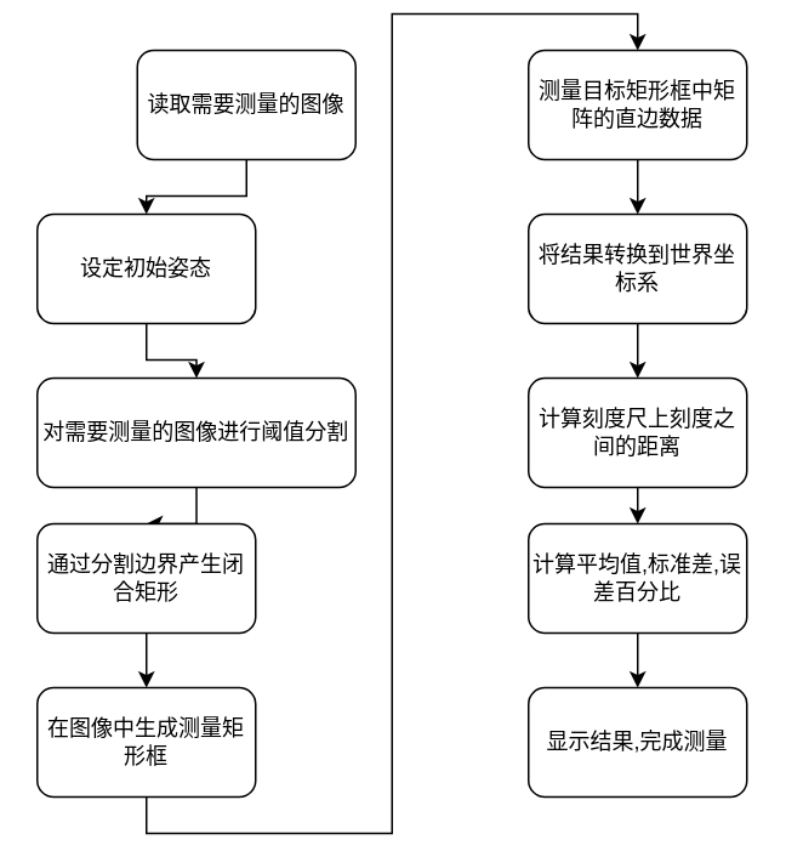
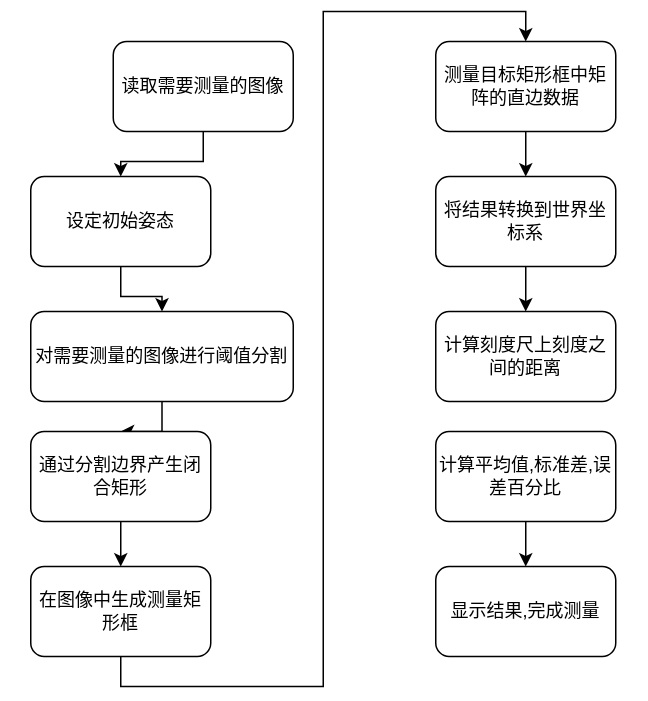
  <mxCell id="0" />
  <mxCell id="1" parent="0" />
  <mxCell id="2" style="edgeStyle=orthogonalEdgeStyle;rounded=0;orthogonalLoop=1;jettySize=auto;html=1;exitX=0.5;exitY=1;exitDx=0;exitDy=0;" edge="1" parent="1" source="3" target="5"><mxGeometry relative="1" as="geometry" /></mxCell>
  <mxCell id="3" value="读取需要测量的图像" style="rounded=1;whiteSpace=wrap;html=1;" vertex="1" parent="1"><mxGeometry x="75" y="20" width="120" height="60" as="geometry" /></mxCell>
  <mxCell id="4" style="edgeStyle=orthogonalEdgeStyle;rounded=0;orthogonalLoop=1;jettySize=auto;html=1;exitX=0.5;exitY=1;exitDx=0;exitDy=0;entryX=0.5;entryY=0;entryDx=0;entryDy=0;" edge="1" parent="1" source="5" target="13"><mxGeometry relative="1" as="geometry" /></mxCell>
  <mxCell id="5" value="设定初始姿态" style="rounded=1;whiteSpace=wrap;html=1;" vertex="1" parent="1"><mxGeometry x="20" y="110" width="120" height="60" as="geometry" /></mxCell>
  <mxCell id="6" style="edgeStyle=orthogonalEdgeStyle;rounded=0;orthogonalLoop=1;jettySize=auto;html=1;exitX=0.5;exitY=1;exitDx=0;exitDy=0;entryX=0.5;entryY=0;entryDx=0;entryDy=0;" edge="1" parent="1" source="7" target="17"><mxGeometry relative="1" as="geometry" /></mxCell>
  <mxCell id="7" value="将结果转换到世界坐标系" style="rounded=1;whiteSpace=wrap;html=1;" vertex="1" parent="1"><mxGeometry x="290" y="110" width="120" height="60" as="geometry" /></mxCell>
  <mxCell id="8" style="edgeStyle=orthogonalEdgeStyle;rounded=0;orthogonalLoop=1;jettySize=auto;html=1;exitX=0.5;exitY=1;exitDx=0;exitDy=0;entryX=0.5;entryY=0;entryDx=0;entryDy=0;" edge="1" parent="1" source="9" target="7"><mxGeometry relative="1" as="geometry" /></mxCell>
  <mxCell id="9" value="测量目标矩形框中矩阵的直边数据" style="rounded=1;whiteSpace=wrap;html=1;" vertex="1" parent="1"><mxGeometry x="290" y="20" width="120" height="60" as="geometry" /></mxCell>
  <mxCell id="10" style="edgeStyle=orthogonalEdgeStyle;rounded=0;orthogonalLoop=1;jettySize=auto;html=1;exitX=0.5;exitY=1;exitDx=0;exitDy=0;entryX=0.5;entryY=0;entryDx=0;entryDy=0;" edge="1" parent="1" source="11" target="9"><mxGeometry relative="1" as="geometry" /></mxCell>
  <mxCell id="11" value="在图像中生成测量矩形框" style="rounded=1;whiteSpace=wrap;html=1;" vertex="1" parent="1"><mxGeometry x="20" y="370" width="120" height="60" as="geometry" /></mxCell>
  <mxCell id="12" style="edgeStyle=orthogonalEdgeStyle;rounded=0;orthogonalLoop=1;jettySize=auto;html=1;exitX=0.5;exitY=1;exitDx=0;exitDy=0;" edge="1" parent="1" source="13" target="15"><mxGeometry relative="1" as="geometry" /></mxCell>
  <mxCell id="13" value="对需要测量的图像进行阈值分割" style="rounded=1;whiteSpace=wrap;html=1;" vertex="1" parent="1"><mxGeometry x="20" y="200" width="175" height="60" as="geometry" /></mxCell>
  <mxCell id="14" style="edgeStyle=orthogonalEdgeStyle;rounded=0;orthogonalLoop=1;jettySize=auto;html=1;exitX=0.5;exitY=1;exitDx=0;exitDy=0;entryX=0.5;entryY=0;entryDx=0;entryDy=0;" edge="1" parent="1" source="15" target="11"><mxGeometry relative="1" as="geometry" /></mxCell>
  <mxCell id="15" value="通过分割边界产生闭合矩形" style="rounded=1;whiteSpace=wrap;html=1;" vertex="1" parent="1"><mxGeometry x="20" y="280" width="120" height="60" as="geometry" /></mxCell>
- <mxCell id="16" style="edgeStyle=orthogonalEdgeStyle;rounded=0;orthogonalLoop=1;jettySize=auto;html=1;exitX=0.5;exitY=1;exitDx=0;exitDy=0;entryX=0.5;entryY=0;entryDx=0;entryDy=0;" edge="1" parent="1" source="17" target="19"><mxGeometry relative="1" as="geometry" /></mxCell>
  <mxCell id="17" value="计算刻度尺上刻度之间的距离" style="rounded=1;whiteSpace=wrap;html=1;" vertex="1" parent="1"><mxGeometry x="290" y="200" width="120" height="60" as="geometry" /></mxCell>
  <mxCell id="18" style="edgeStyle=orthogonalEdgeStyle;rounded=0;orthogonalLoop=1;jettySize=auto;html=1;exitX=0.5;exitY=1;exitDx=0;exitDy=0;entryX=0.5;entryY=0;entryDx=0;entryDy=0;" edge="1" parent="1" source="19" target="20"><mxGeometry relative="1" as="geometry" /></mxCell>
  <mxCell id="19" value="计算平均值,标准差,误差百分比" style="rounded=1;whiteSpace=wrap;html=1;" vertex="1" parent="1"><mxGeometry x="290" y="280" width="120" height="60" as="geometry" /></mxCell>
  <mxCell id="20" value="显示结果,完成测量" style="rounded=1;whiteSpace=wrap;html=1;" vertex="1" parent="1"><mxGeometry x="290" y="370" width="120" height="60" as="geometry" /></mxCell>
